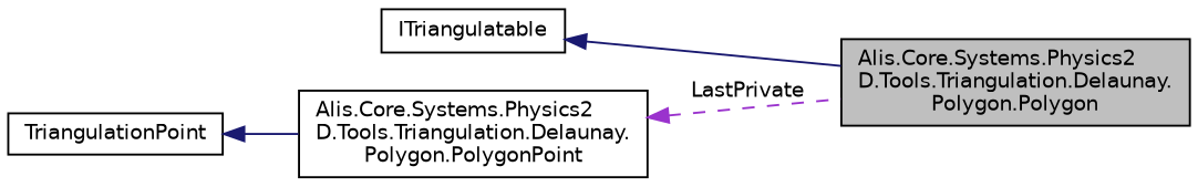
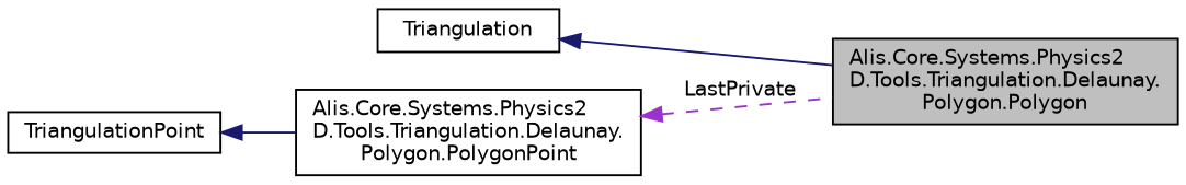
  digraph {
    rankdir=LR
    node [color=black fillcolor=white fontname=Helvetica fontsize=10 shape=record style=filled]
    edge [color=midnightblue dir=back fontname=Helvetica fontsize=10 labelfontname=Helvetica labelfontsize=10 style=solid]
    n1 [fillcolor=grey75 fontcolor=black height=0.2 label="Alis.Core.Systems.Physics2\lD.Tools.Triangulation.Delaunay.\lPolygon.Polygon" width=0.4]
-   n2 [height=0.2 label=ITriangulatable width=0.4]
+   n2 [height=0.2 label=Triangulation width=0.4]
    n3 [height=0.2 label="Alis.Core.Systems.Physics2\lD.Tools.Triangulation.Delaunay.\lPolygon.PolygonPoint" width=0.4]
    n4 [height=0.2 label=TriangulationPoint width=0.4]
    n2 -> n1
    n3 -> n1 [color=darkorchid3 label=" LastPrivate" style=dashed]
    n4 -> n3
  }
